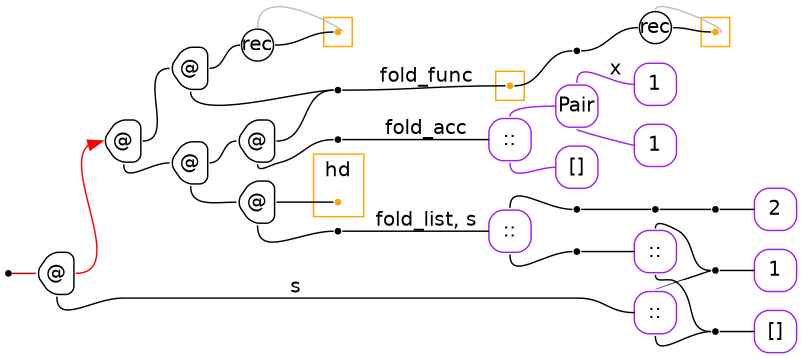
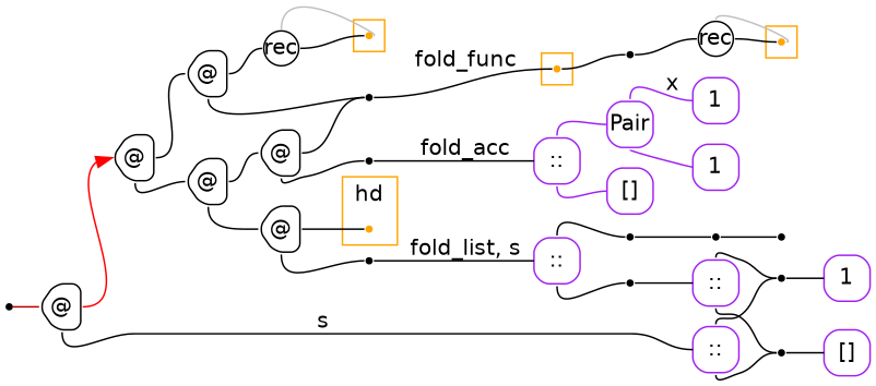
  digraph {
    labeldistance=0
    nodesep=.175
    rankdir=LR
    ranksep=.175
    fontname="DejaVu Sans"
    node [fixedsize=true orientation=90 shape=point fontname="DejaVu Sans" style=rounded]
    edge [arrowhead=none arrowtail=none headport=w tailport=e fontname="DejaVu Sans"]
    ndcluster_nd174 [color=orange style=""]
    ndcluster_nd383 [color=orange style=""]
    ndcluster_nd700 [color=orange style=""]
    ndcluster_nd518 [color=orange style=""]
    nd1 [orientation="" style=""]
    n6 [color="#000000" height=.4 label="@" shape=house width=.4]
    n7 [color=purple height=.4 label=1 shape=square width=.4]
-   n8 [color=purple height=.4 label=2 shape=square width=.4]
    n9 [color=purple height=.4 label=1 shape=square width=.4]
    n10 [color=purple height=.4 label="[]" shape=square width=.4]
    n11 [color=purple height=.4 label="::" shape=square width=.4]
    n12 [label=" "]
    n13 [label=" "]
    n14 [label=" "]
    n15 [color="#000000" height=.3 label=rec shape=circle width=.3 orientation=""]
    n16 [color=purple height=.4 label="::" shape=square width=.4]
    n17 [label=" "]
    n18 [label=" "]
    n19 [label=" "]
    n20 [color=purple height=.4 label=1 shape=square width=.4]
    n21 [color=purple height=.4 label="[]" shape=square width=.4]
    n22 [color=purple height=.4 label=Pair shape=square width=.4]
    n23 [color=purple height=.4 label="::" shape=square width=.4]
    n24 [color="#000000" height=.3 label=rec shape=circle width=.3 orientation=""]
    n25 [color="#000000" height=.4 label="@" shape=house width=.4]
    n26 [color=purple height=.4 label="::" shape=square width=.4]
    n27 [color="#000000" height=.4 label="@" shape=house width=.4]
    n28 [color="#000000" height=.4 label="@" shape=house width=.4]
    n29 [label=" "]
    n30 [color="#000000" height=.4 label="@" shape=house width=.4]
    n31 [color="#000000" height=.4 label="@" shape=house width=.4]
    n32 [label=" "]
    n33 [label=" "]
    n34 [label=" "]
    subgraph cluster_1 {
      color=orange
      style=fill
      ndcluster_nd174
    }
    subgraph cluster_2 {
      color=orange
      style=fill
      ndcluster_nd383
    }
    subgraph cluster_3 {
      color=orange
      style=fill
      ndcluster_nd700
    }
    subgraph cluster_4 {
      color=orange
      label=hd
      style=fill
      ndcluster_nd518
    }
    ndcluster_nd174 -> n14
    nd1 -> n6 [color="#b70000"]
    n6 -> n25 [arrowhead=normal color=red]
    n6 -> n26 [label=s tailport=s]
    n11 -> n12 [tailport=n]
    n11 -> n13 [tailport=s]
    n12 -> n9
    n13 -> n10
    n14 -> n15 [color=black]
    n15 -> ndcluster_nd383 [color=grey dir=back headport=e tailport=n]
    n15 -> ndcluster_nd383
    n16 -> n17 [tailport=n]
    n16 -> n18 [tailport=s]
    n17 -> n34
    n18 -> n11
-   n19 -> n8
    n22 -> n7 [color=purple label=x tailport=n]
    n22 -> n20 [color=purple tailport=s]
    n23 -> n21 [color=purple tailport=s]
    n23 -> n22 [color=purple tailport=n]
    n24 -> ndcluster_nd700 [color=grey dir=back headport=e tailport=n]
    n24 -> ndcluster_nd700
    n25 -> n27
    n25 -> n28 [tailport=s]
    n26 -> n12 [tailport=n]
    n26 -> n13 [tailport=s]
    n27 -> n24 [color=black]
    n27 -> n29 [tailport=s]
    n28 -> n30
    n28 -> n31 [tailport=s]
    n29 -> ndcluster_nd174 [label=fold_func]
    n30 -> n29
    n30 -> n32 [tailport=s]
    n31 -> ndcluster_nd518
    n31 -> n33 [tailport=s]
    n32 -> n23 [label=fold_acc]
    n33 -> n16 [label="fold_list, s"]
    n34 -> n19
  }
